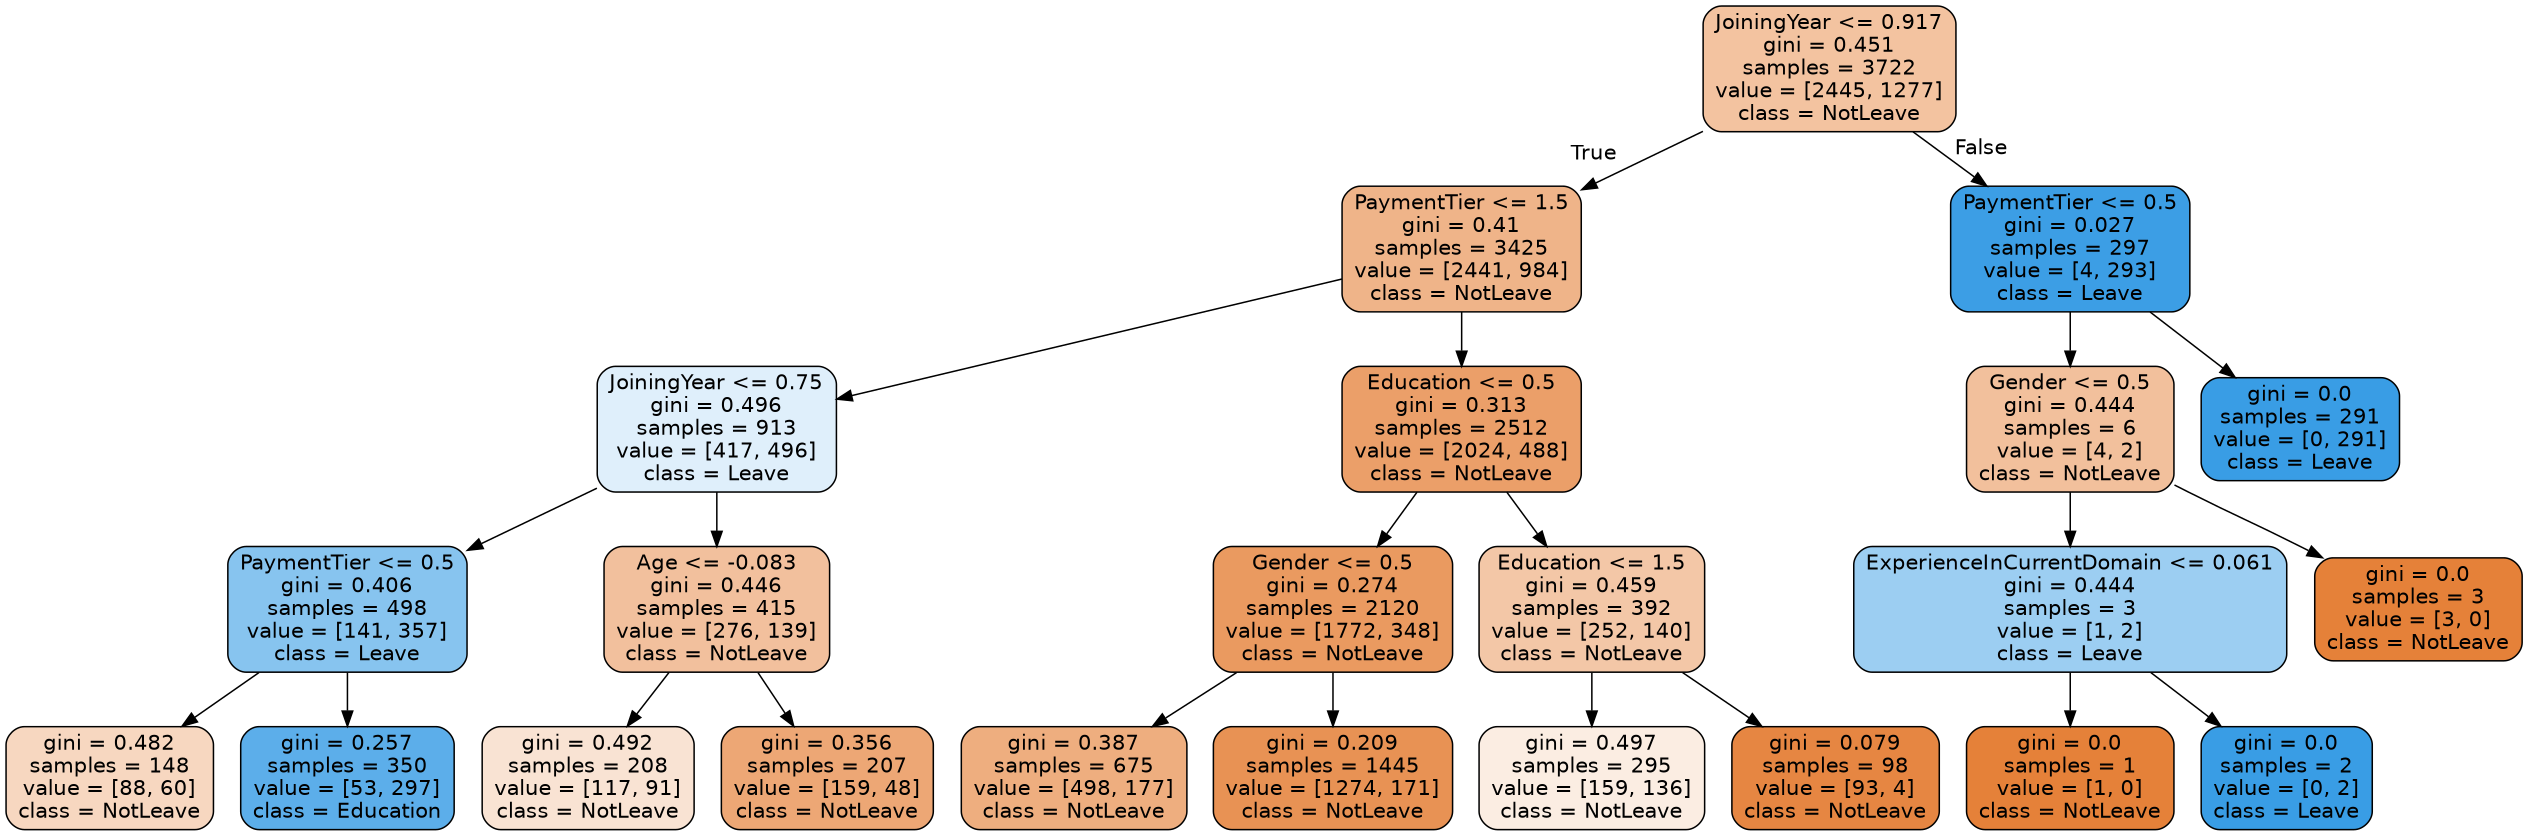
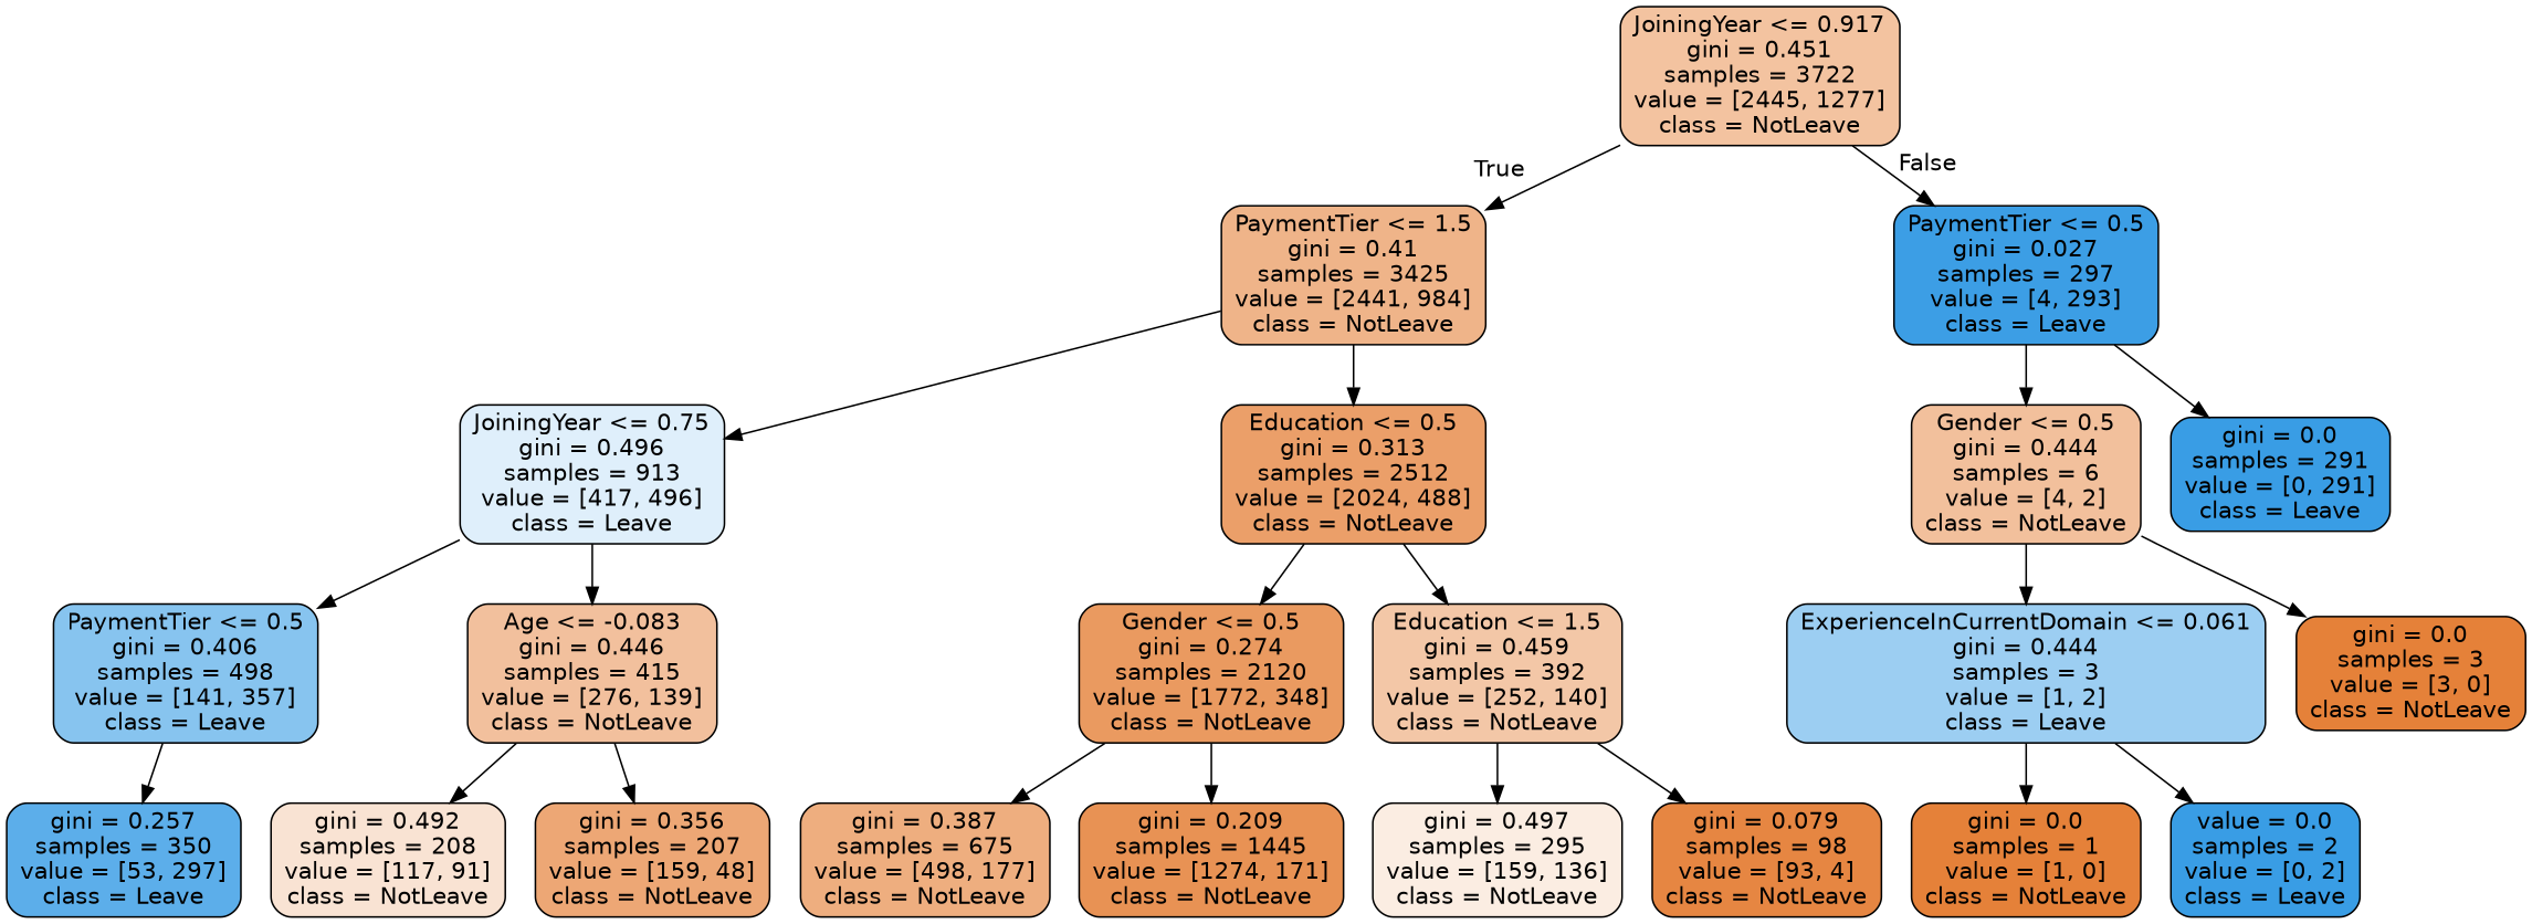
  digraph {
    node [color=black fillcolor="#399de5" fontname=helvetica shape=box style="filled, rounded"]
    edge [fontname=helvetica]
    n1 [fillcolor="#f3c3a0" label="JoiningYear <= 0.917\ngini = 0.451\nsamples = 3722\nvalue = [2445, 1277]\nclass = NotLeave"]
    n2 [fillcolor="#efb489" label="PaymentTier <= 1.5\ngini = 0.41\nsamples = 3425\nvalue = [2441, 984]\nclass = NotLeave"]
    n3 [fillcolor="#3c9ee5" label="PaymentTier <= 0.5\ngini = 0.027\nsamples = 297\nvalue = [4, 293]\nclass = Leave"]
    n4 [fillcolor="#dfeffb" label="JoiningYear <= 0.75\ngini = 0.496\nsamples = 913\nvalue = [417, 496]\nclass = Leave"]
    n5 [fillcolor="#eb9f69" label="Education <= 0.5\ngini = 0.313\nsamples = 2512\nvalue = [2024, 488]\nclass = NotLeave"]
    n6 [fillcolor="#f2c09c" label="Gender <= 0.5\ngini = 0.444\nsamples = 6\nvalue = [4, 2]\nclass = NotLeave"]
    n7 [label="gini = 0.0\nsamples = 291\nvalue = [0, 291]\nclass = Leave"]
    n8 [fillcolor="#87c4ef" label="PaymentTier <= 0.5\ngini = 0.406\nsamples = 498\nvalue = [141, 357]\nclass = Leave"]
    n9 [fillcolor="#f2c09d" label="Age <= -0.083\ngini = 0.446\nsamples = 415\nvalue = [276, 139]\nclass = NotLeave"]
    n10 [fillcolor="#ea9a60" label="Gender <= 0.5\ngini = 0.274\nsamples = 2120\nvalue = [1772, 348]\nclass = NotLeave"]
    n11 [fillcolor="#f3c7a7" label="Education <= 1.5\ngini = 0.459\nsamples = 392\nvalue = [252, 140]\nclass = NotLeave"]
-   n12 [fillcolor="#f7d7c0" label="gini = 0.482\nsamples = 148\nvalue = [88, 60]\nclass = NotLeave"]
-   n13 [fillcolor="#5caeea" label="gini = 0.257\nsamples = 350\nvalue = [53, 297]\nclass = Education"]
+   n13 [fillcolor="#5caeea" label="gini = 0.257\nsamples = 350\nvalue = [53, 297]\nclass = Leave"]
    n14 [fillcolor="#f9e3d3" label="gini = 0.492\nsamples = 208\nvalue = [117, 91]\nclass = NotLeave"]
    n15 [fillcolor="#eda775" label="gini = 0.356\nsamples = 207\nvalue = [159, 48]\nclass = NotLeave"]
    n16 [fillcolor="#eeae7f" label="gini = 0.387\nsamples = 675\nvalue = [498, 177]\nclass = NotLeave"]
    n17 [fillcolor="#e89254" label="gini = 0.209\nsamples = 1445\nvalue = [1274, 171]\nclass = NotLeave"]
    n18 [fillcolor="#fbede2" label="gini = 0.497\nsamples = 295\nvalue = [159, 136]\nclass = NotLeave"]
    n19 [fillcolor="#e68642" label="gini = 0.079\nsamples = 98\nvalue = [93, 4]\nclass = NotLeave"]
    n20 [fillcolor="#9ccef2" label="ExperienceInCurrentDomain <= 0.061\ngini = 0.444\nsamples = 3\nvalue = [1, 2]\nclass = Leave"]
    n21 [fillcolor="#e58139" label="gini = 0.0\nsamples = 3\nvalue = [3, 0]\nclass = NotLeave"]
    n22 [fillcolor="#e58139" label="gini = 0.0\nsamples = 1\nvalue = [1, 0]\nclass = NotLeave"]
-   n23 [label="gini = 0.0\nsamples = 2\nvalue = [0, 2]\nclass = Leave"]
+   n23 [label="value = 0.0\nsamples = 2\nvalue = [0, 2]\nclass = Leave"]
    n1 -> n2 [headlabel=True labelangle=45 labeldistance=2.5]
    n1 -> n3 [headlabel=False labelangle=-45 labeldistance=2.5]
    n2 -> n4
    n2 -> n5
    n3 -> n6
    n3 -> n7
    n4 -> n8
    n4 -> n9
    n5 -> n10
    n5 -> n11
    n6 -> n20
    n6 -> n21
-   n8 -> n12
    n8 -> n13
    n9 -> n14
    n9 -> n15
    n10 -> n16
    n10 -> n17
    n11 -> n18
    n11 -> n19
    n20 -> n22
    n20 -> n23
  }
